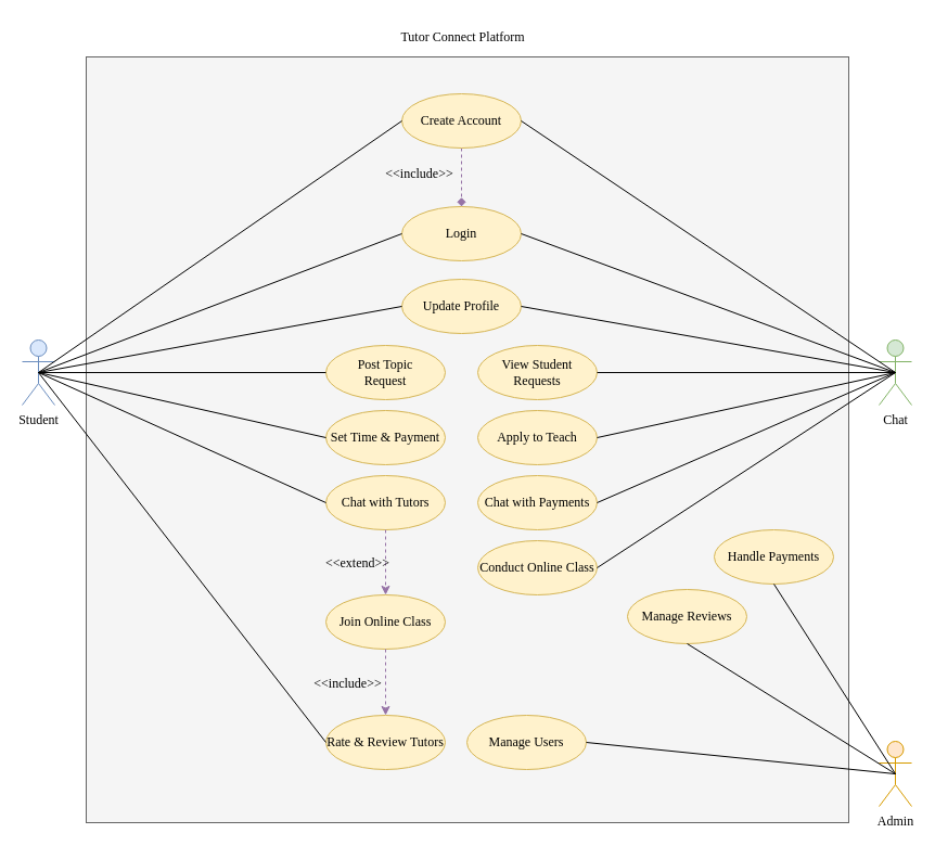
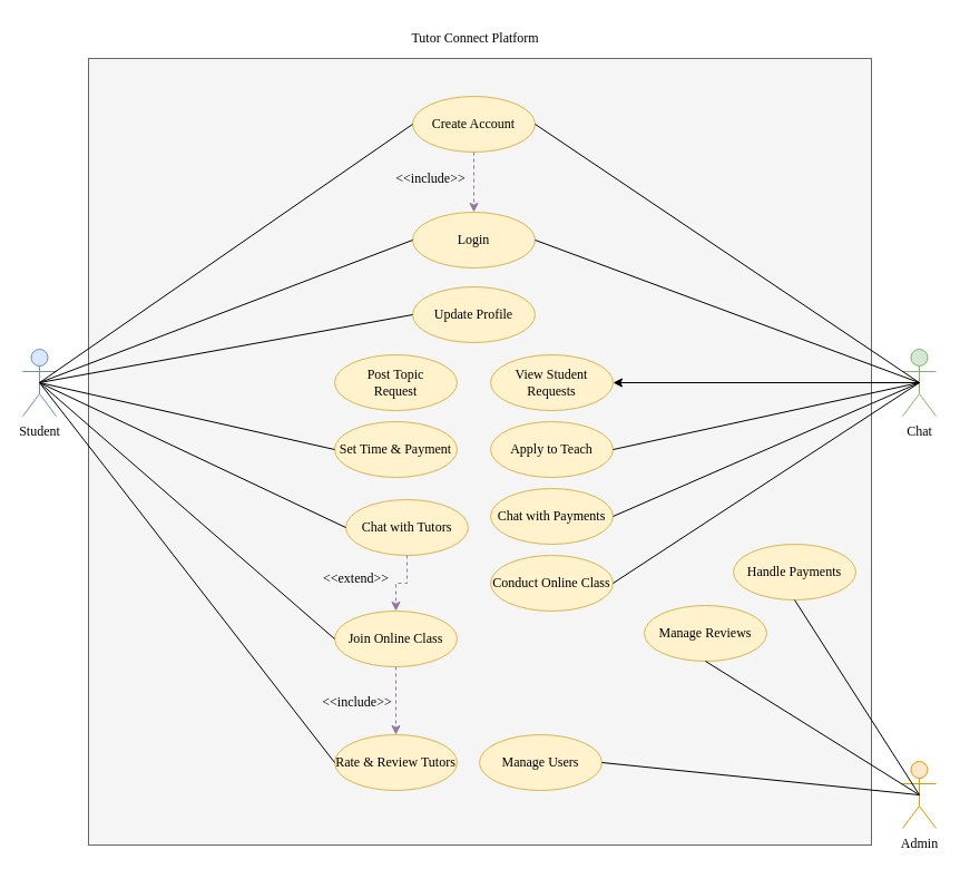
  <mxCell id="0" />
  <mxCell id="1" parent="0" />
  <mxCell id="2" value="" style="rounded=0;whiteSpace=wrap;html=1;fillColor=#f5f5f5;fontColor=#333333;strokeColor=#666666;" vertex="1" parent="1"><mxGeometry x="79" y="52" width="703" height="706" as="geometry" /></mxCell>
  <mxCell id="3" value="Chat" style="shape=umlActor;verticalLabelPosition=bottom;verticalAlign=top;html=1;fontFamily=Comic Sans MS;fillColor=#d5e8d4;strokeColor=#82b366;" vertex="1" parent="1"><mxGeometry x="810" y="313" width="30" height="60" as="geometry" /></mxCell>
  <mxCell id="4" value="Student" style="shape=umlActor;verticalLabelPosition=bottom;verticalAlign=top;html=1;fontFamily=Comic Sans MS;fillColor=#dae8fc;strokeColor=#6c8ebf;" vertex="1" parent="1"><mxGeometry x="20" y="313" width="30" height="60" as="geometry" /></mxCell>
  <mxCell id="5" value="Admin" style="shape=umlActor;verticalLabelPosition=bottom;verticalAlign=top;html=1;fontFamily=Comic Sans MS;fillColor=#ffe6cc;strokeColor=#d79b00;" vertex="1" parent="1"><mxGeometry x="810" y="683" width="30" height="60" as="geometry" /></mxCell>
  <mxCell id="6" value="Login" style="ellipse;whiteSpace=wrap;html=1;fontFamily=Comic Sans MS;fillColor=#fff2cc;strokeColor=#d6b656;" vertex="1" parent="1"><mxGeometry x="370" y="190" width="110" height="50" as="geometry" /></mxCell>
- <mxCell id="7" style="edgeStyle=orthogonalEdgeStyle;rounded=0;orthogonalLoop=1;jettySize=auto;html=1;exitX=0.5;exitY=1;exitDx=0;exitDy=0;entryX=0.5;entryY=0;entryDx=0;entryDy=0;dashed=1;fillColor=#e1d5e7;strokeColor=#9673a6;endArrow=diamond;" edge="1" parent="1" source="8" target="6"><mxGeometry relative="1" as="geometry" /></mxCell>
+ <mxCell id="7" style="edgeStyle=orthogonalEdgeStyle;rounded=0;orthogonalLoop=1;jettySize=auto;html=1;exitX=0.5;exitY=1;exitDx=0;exitDy=0;entryX=0.5;entryY=0;entryDx=0;entryDy=0;dashed=1;fillColor=#e1d5e7;strokeColor=#9673a6;" edge="1" parent="1" source="8" target="6"><mxGeometry relative="1" as="geometry" /></mxCell>
  <mxCell id="8" value="Create Account" style="ellipse;whiteSpace=wrap;html=1;fontFamily=Comic Sans MS;fillColor=#fff2cc;strokeColor=#d6b656;" vertex="1" parent="1"><mxGeometry x="370" y="86" width="110" height="50" as="geometry" /></mxCell>
  <mxCell id="9" value="Post Topic&lt;div&gt;Request&lt;/div&gt;" style="ellipse;whiteSpace=wrap;html=1;fontFamily=Comic Sans MS;fillColor=#fff2cc;strokeColor=#d6b656;" vertex="1" parent="1"><mxGeometry x="300" y="318" width="110" height="50" as="geometry" /></mxCell>
  <mxCell id="10" value="Set Time &amp;amp; Payment" style="ellipse;whiteSpace=wrap;html=1;fontFamily=Comic Sans MS;fillColor=#fff2cc;strokeColor=#d6b656;" vertex="1" parent="1"><mxGeometry x="300" y="378" width="110" height="50" as="geometry" /></mxCell>
- <mxCell id="11" value="Chat with Tutors" style="ellipse;whiteSpace=wrap;html=1;fontFamily=Comic Sans MS;fillColor=#fff2cc;strokeColor=#d6b656;" vertex="1" parent="1"><mxGeometry x="300" y="438" width="110" height="50" as="geometry" /></mxCell>
+ <mxCell id="11" value="Chat with Tutors" style="ellipse;whiteSpace=wrap;html=1;fontFamily=Comic Sans MS;fillColor=#fff2cc;strokeColor=#d6b656;" vertex="1" parent="1"><mxGeometry x="310" y="448" width="110" height="50" as="geometry" /></mxCell>
  <mxCell id="12" value="Join Online Class" style="ellipse;whiteSpace=wrap;html=1;fontFamily=Comic Sans MS;fillColor=#fff2cc;strokeColor=#d6b656;" vertex="1" parent="1"><mxGeometry x="300" y="548" width="110" height="50" as="geometry" /></mxCell>
  <mxCell id="13" value="Rate &amp;amp; Review Tutors" style="ellipse;whiteSpace=wrap;html=1;fontFamily=Comic Sans MS;fillColor=#fff2cc;strokeColor=#d6b656;" vertex="1" parent="1"><mxGeometry x="300" y="659" width="110" height="50" as="geometry" /></mxCell>
  <mxCell id="14" value="View Student Requests" style="ellipse;whiteSpace=wrap;html=1;fontFamily=Comic Sans MS;fillColor=#fff2cc;strokeColor=#d6b656;" vertex="1" parent="1"><mxGeometry x="440" y="318" width="110" height="50" as="geometry" /></mxCell>
  <mxCell id="15" value="Update Profile" style="ellipse;whiteSpace=wrap;html=1;fontFamily=Comic Sans MS;fillColor=#fff2cc;strokeColor=#d6b656;" vertex="1" parent="1"><mxGeometry x="370" y="257" width="110" height="50" as="geometry" /></mxCell>
  <mxCell id="16" value="Apply to Teach" style="ellipse;whiteSpace=wrap;html=1;fontFamily=Comic Sans MS;fillColor=#fff2cc;strokeColor=#d6b656;" vertex="1" parent="1"><mxGeometry x="440" y="378" width="110" height="50" as="geometry" /></mxCell>
  <mxCell id="17" value="Chat with Payments" style="ellipse;whiteSpace=wrap;html=1;fontFamily=Comic Sans MS;fillColor=#fff2cc;strokeColor=#d6b656;" vertex="1" parent="1"><mxGeometry x="440" y="438" width="110" height="50" as="geometry" /></mxCell>
  <mxCell id="18" value="Conduct Online Class" style="ellipse;whiteSpace=wrap;html=1;fontFamily=Comic Sans MS;fillColor=#fff2cc;strokeColor=#d6b656;" vertex="1" parent="1"><mxGeometry x="440" y="498" width="110" height="50" as="geometry" /></mxCell>
  <mxCell id="19" value="Manage Users" style="ellipse;whiteSpace=wrap;html=1;fontFamily=Comic Sans MS;fillColor=#fff2cc;strokeColor=#d6b656;" vertex="1" parent="1"><mxGeometry x="430" y="659" width="110" height="50" as="geometry" /></mxCell>
  <mxCell id="20" value="Manage Reviews" style="ellipse;whiteSpace=wrap;html=1;fontFamily=Comic Sans MS;fillColor=#fff2cc;strokeColor=#d6b656;" vertex="1" parent="1"><mxGeometry x="578" y="543" width="110" height="50" as="geometry" /></mxCell>
  <mxCell id="21" value="" style="endArrow=none;html=1;rounded=0;exitX=0.5;exitY=0.5;exitDx=0;exitDy=0;exitPerimeter=0;entryX=0;entryY=0.5;entryDx=0;entryDy=0;" edge="1" parent="1" source="4" target="8"><mxGeometry width="50" height="50" relative="1" as="geometry"><mxPoint x="430" y="448" as="sourcePoint" /><mxPoint x="480" y="398" as="targetPoint" /></mxGeometry></mxCell>
  <mxCell id="22" value="" style="endArrow=none;html=1;rounded=0;exitX=0.5;exitY=0.5;exitDx=0;exitDy=0;exitPerimeter=0;entryX=0;entryY=0.5;entryDx=0;entryDy=0;" edge="1" parent="1" source="4" target="6"><mxGeometry width="50" height="50" relative="1" as="geometry"><mxPoint x="175" y="353" as="sourcePoint" /><mxPoint x="310" y="173" as="targetPoint" /></mxGeometry></mxCell>
- <mxCell id="23" value="" style="endArrow=none;html=1;rounded=0;exitX=0.5;exitY=0.5;exitDx=0;exitDy=0;exitPerimeter=0;entryX=0;entryY=0.5;entryDx=0;entryDy=0;" edge="1" parent="1" source="4" target="9"><mxGeometry width="50" height="50" relative="1" as="geometry"><mxPoint x="175" y="353" as="sourcePoint" /><mxPoint x="310" y="233" as="targetPoint" /></mxGeometry></mxCell>
  <mxCell id="24" value="" style="endArrow=none;html=1;rounded=0;exitX=0.5;exitY=0.5;exitDx=0;exitDy=0;exitPerimeter=0;entryX=0;entryY=0.5;entryDx=0;entryDy=0;" edge="1" parent="1" source="4" target="10"><mxGeometry width="50" height="50" relative="1" as="geometry"><mxPoint x="175" y="353" as="sourcePoint" /><mxPoint x="310" y="293" as="targetPoint" /></mxGeometry></mxCell>
  <mxCell id="25" value="" style="endArrow=none;html=1;rounded=0;exitX=0.5;exitY=0.5;exitDx=0;exitDy=0;exitPerimeter=0;entryX=0;entryY=0.5;entryDx=0;entryDy=0;" edge="1" parent="1" source="4" target="11"><mxGeometry width="50" height="50" relative="1" as="geometry"><mxPoint x="175" y="353" as="sourcePoint" /><mxPoint x="310" y="353" as="targetPoint" /></mxGeometry></mxCell>
+ <mxCell id="26" value="" style="endArrow=none;html=1;rounded=0;exitX=0.5;exitY=0.5;exitDx=0;exitDy=0;exitPerimeter=0;entryX=0;entryY=0.5;entryDx=0;entryDy=0;" edge="1" parent="1" source="4" target="12"><mxGeometry width="50" height="50" relative="1" as="geometry"><mxPoint x="175" y="353" as="sourcePoint" /><mxPoint x="310" y="413" as="targetPoint" /></mxGeometry></mxCell>
  <mxCell id="27" value="" style="endArrow=none;html=1;rounded=0;exitX=0.5;exitY=0.5;exitDx=0;exitDy=0;exitPerimeter=0;entryX=0;entryY=0.5;entryDx=0;entryDy=0;" edge="1" parent="1" source="4" target="13"><mxGeometry width="50" height="50" relative="1" as="geometry"><mxPoint x="175" y="353" as="sourcePoint" /><mxPoint x="310" y="473" as="targetPoint" /></mxGeometry></mxCell>
  <mxCell id="28" value="" style="endArrow=none;html=1;rounded=0;exitX=0.5;exitY=0.5;exitDx=0;exitDy=0;exitPerimeter=0;entryX=1;entryY=0.5;entryDx=0;entryDy=0;" edge="1" parent="1" source="3" target="8"><mxGeometry width="50" height="50" relative="1" as="geometry"><mxPoint x="503" y="103" as="sourcePoint" /><mxPoint x="550" y="113" as="targetPoint" /></mxGeometry></mxCell>
  <mxCell id="29" value="" style="endArrow=none;html=1;rounded=0;exitX=0.5;exitY=0.5;exitDx=0;exitDy=0;exitPerimeter=0;entryX=1;entryY=0.5;entryDx=0;entryDy=0;" edge="1" parent="1" source="3" target="6"><mxGeometry width="50" height="50" relative="1" as="geometry"><mxPoint x="513" y="353" as="sourcePoint" /><mxPoint x="550" y="223" as="targetPoint" /></mxGeometry></mxCell>
- <mxCell id="30" value="" style="endArrow=none;html=1;rounded=0;exitX=0.5;exitY=0.5;exitDx=0;exitDy=0;exitPerimeter=0;entryX=1;entryY=0.5;entryDx=0;entryDy=0;" edge="1" parent="1" source="3" target="14"><mxGeometry width="50" height="50" relative="1" as="geometry"><mxPoint x="513" y="353" as="sourcePoint" /><mxPoint x="648" y="233" as="targetPoint" /></mxGeometry></mxCell>
- <mxCell id="31" value="" style="endArrow=none;html=1;rounded=0;exitX=0.5;exitY=0.5;exitDx=0;exitDy=0;exitPerimeter=0;entryX=1;entryY=0.5;entryDx=0;entryDy=0;" edge="1" parent="1" source="3" target="15"><mxGeometry width="50" height="50" relative="1" as="geometry"><mxPoint x="513" y="353" as="sourcePoint" /><mxPoint x="648" y="293" as="targetPoint" /></mxGeometry></mxCell>
+ <mxCell id="30" value="" style="endArrow=classic;html=1;rounded=0;exitX=0.5;exitY=0.5;exitDx=0;exitDy=0;exitPerimeter=0;entryX=1;entryY=0.5;entryDx=0;entryDy=0;" edge="1" parent="1" source="3" target="14"><mxGeometry width="50" height="50" relative="1" as="geometry"><mxPoint x="513" y="353" as="sourcePoint" /><mxPoint x="648" y="233" as="targetPoint" /></mxGeometry></mxCell>
  <mxCell id="32" value="" style="endArrow=none;html=1;rounded=0;exitX=0.5;exitY=0.5;exitDx=0;exitDy=0;exitPerimeter=0;entryX=1;entryY=0.5;entryDx=0;entryDy=0;" edge="1" parent="1" source="3" target="16"><mxGeometry width="50" height="50" relative="1" as="geometry"><mxPoint x="513" y="353" as="sourcePoint" /><mxPoint x="648" y="353" as="targetPoint" /></mxGeometry></mxCell>
  <mxCell id="33" value="" style="endArrow=none;html=1;rounded=0;exitX=0.5;exitY=0.5;exitDx=0;exitDy=0;exitPerimeter=0;entryX=1;entryY=0.5;entryDx=0;entryDy=0;" edge="1" parent="1" source="3" target="17"><mxGeometry width="50" height="50" relative="1" as="geometry"><mxPoint x="513" y="353" as="sourcePoint" /><mxPoint x="648" y="413" as="targetPoint" /></mxGeometry></mxCell>
  <mxCell id="34" value="" style="endArrow=none;html=1;rounded=0;exitX=0.5;exitY=0.5;exitDx=0;exitDy=0;exitPerimeter=0;entryX=1;entryY=0.5;entryDx=0;entryDy=0;" edge="1" parent="1" source="3" target="18"><mxGeometry width="50" height="50" relative="1" as="geometry"><mxPoint x="513" y="353" as="sourcePoint" /><mxPoint x="648" y="473" as="targetPoint" /></mxGeometry></mxCell>
  <mxCell id="35" value="" style="endArrow=none;html=1;rounded=0;exitX=0.5;exitY=0.5;exitDx=0;exitDy=0;exitPerimeter=0;entryX=1;entryY=0.5;entryDx=0;entryDy=0;" edge="1" parent="1" source="5" target="19"><mxGeometry width="50" height="50" relative="1" as="geometry"><mxPoint x="848" y="277" as="sourcePoint" /><mxPoint x="983" y="457" as="targetPoint" /></mxGeometry></mxCell>
  <mxCell id="36" value="" style="endArrow=none;html=1;rounded=0;exitX=0.5;exitY=0.5;exitDx=0;exitDy=0;exitPerimeter=0;entryX=0.5;entryY=1;entryDx=0;entryDy=0;" edge="1" parent="1" source="5" target="20"><mxGeometry width="50" height="50" relative="1" as="geometry"><mxPoint x="863" y="542" as="sourcePoint" /><mxPoint x="998" y="542" as="targetPoint" /></mxGeometry></mxCell>
  <mxCell id="37" value="&lt;font face=&quot;Comic Sans MS&quot;&gt;&amp;lt;&amp;lt;include&amp;gt;&amp;gt;&lt;/font&gt;" style="text;html=1;align=center;verticalAlign=middle;resizable=0;points=[];autosize=1;strokeColor=none;fillColor=none;" vertex="1" parent="1"><mxGeometry x="348" y="146" width="75" height="27" as="geometry" /></mxCell>
  <mxCell id="38" style="edgeStyle=orthogonalEdgeStyle;rounded=0;orthogonalLoop=1;jettySize=auto;html=1;exitX=0.5;exitY=1;exitDx=0;exitDy=0;entryX=0.5;entryY=0;entryDx=0;entryDy=0;dashed=1;fillColor=#e1d5e7;strokeColor=#9673a6;" edge="1" parent="1" source="11" target="12"><mxGeometry relative="1" as="geometry"><mxPoint x="365" y="208" as="sourcePoint" /><mxPoint x="365" y="268" as="targetPoint" /></mxGeometry></mxCell>
- <mxCell id="39" value="&lt;font face=&quot;Comic Sans MS&quot;&gt;&amp;lt;&amp;lt;extend&amp;gt;&amp;gt;&lt;/font&gt;" style="text;html=1;align=center;verticalAlign=middle;resizable=0;points=[];autosize=1;strokeColor=none;fillColor=none;" vertex="1" parent="1"><mxGeometry x="289" y="504" width="80" height="30" as="geometry" /></mxCell>
+ <mxCell id="39" value="&lt;font face=&quot;Comic Sans MS&quot;&gt;&amp;lt;&amp;lt;extend&amp;gt;&amp;gt;&lt;/font&gt;" style="text;html=1;align=center;verticalAlign=middle;resizable=0;points=[];autosize=1;strokeColor=none;fillColor=none;" vertex="1" parent="1"><mxGeometry x="279" y="504" width="80" height="30" as="geometry" /></mxCell>
  <mxCell id="40" value="Handle Payments" style="ellipse;whiteSpace=wrap;html=1;fontFamily=Comic Sans MS;fillColor=#fff2cc;strokeColor=#d6b656;" vertex="1" parent="1"><mxGeometry x="658" y="488" width="110" height="50" as="geometry" /></mxCell>
  <mxCell id="41" value="" style="endArrow=none;html=1;rounded=0;exitX=0.5;exitY=0.5;exitDx=0;exitDy=0;exitPerimeter=0;entryX=0.5;entryY=1;entryDx=0;entryDy=0;" edge="1" parent="1" source="5" target="40"><mxGeometry width="50" height="50" relative="1" as="geometry"><mxPoint x="863" y="542" as="sourcePoint" /><mxPoint x="998" y="602" as="targetPoint" /></mxGeometry></mxCell>
  <mxCell id="42" style="edgeStyle=orthogonalEdgeStyle;rounded=0;orthogonalLoop=1;jettySize=auto;html=1;exitX=0.5;exitY=1;exitDx=0;exitDy=0;entryX=0.5;entryY=0;entryDx=0;entryDy=0;dashed=1;fillColor=#e1d5e7;strokeColor=#9673a6;" edge="1" parent="1" source="12" target="13"><mxGeometry relative="1" as="geometry"><mxPoint x="412" y="598" as="sourcePoint" /><mxPoint x="412" y="658" as="targetPoint" /></mxGeometry></mxCell>
  <mxCell id="43" value="&lt;font face=&quot;Comic Sans MS&quot;&gt;&amp;lt;&amp;lt;include&amp;gt;&amp;gt;&lt;/font&gt;" style="text;html=1;align=center;verticalAlign=middle;resizable=0;points=[];autosize=1;strokeColor=none;fillColor=none;" vertex="1" parent="1"><mxGeometry x="282" y="616" width="75" height="27" as="geometry" /></mxCell>
  <mxCell id="44" value="" style="endArrow=none;html=1;rounded=0;exitX=0.5;exitY=0.5;exitDx=0;exitDy=0;exitPerimeter=0;entryX=0;entryY=0.5;entryDx=0;entryDy=0;" edge="1" parent="1" source="4" target="15"><mxGeometry width="50" height="50" relative="1" as="geometry"><mxPoint x="45" y="353" as="sourcePoint" /><mxPoint x="310" y="293" as="targetPoint" /></mxGeometry></mxCell>
  <mxCell id="45" value="&lt;font face=&quot;Comic Sans MS&quot;&gt;Tutor Connect Platform&lt;/font&gt;" style="text;html=1;align=center;verticalAlign=middle;resizable=0;points=[];autosize=1;strokeColor=none;fillColor=none;" vertex="1" parent="1"><mxGeometry x="350" y="20" width="151" height="27" as="geometry" /></mxCell>
